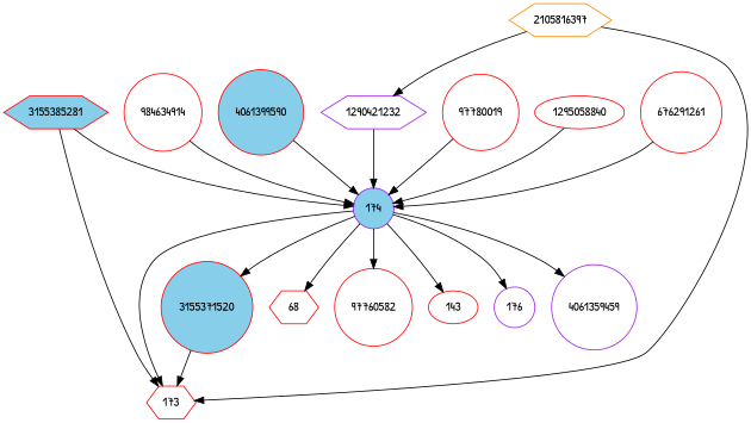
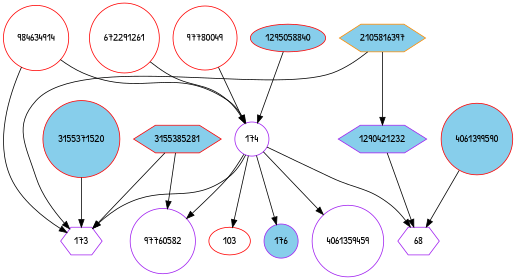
  strict digraph {
    fontname="Patrick Hand"
    node [color=red fillcolor=white fontname="Patrick Hand" shape=circle style=filled]
    edge [fontname="Patrick Hand"]
    3155385281 [fillcolor=skyblue shape=hexagon]
-   173 [shape=hexagon]
-   174 [color=purple fillcolor=skyblue]
+   173 [color=purple shape=hexagon]
+   174 [color=purple]
    3155371520 [fillcolor=skyblue]
-   68 [shape=hexagon]
-   97760582
-   143 [shape=ellipse]
-   176 [color=purple]
+   68 [color=purple shape=hexagon]
+   97760582 [color=purple]
+   143 [shape=ellipse label=103]
+   176 [color=purple fillcolor=skyblue]
    n9 [color=purple label=4061359459]
    n10 [label=984634914]
    4061399590 [fillcolor=skyblue]
-   2105816397 [color=darkorange shape=hexagon]
-   1290421232 [color=purple shape=hexagon]
-   97780019
-   1295058840 [shape=ellipse]
-   676291261
+   2105816397 [color=darkorange fillcolor=skyblue shape=hexagon]
+   1290421232 [color=purple fillcolor=skyblue shape=hexagon]
+   97780019 [label=97780049]
+   1295058840 [fillcolor=skyblue shape=ellipse]
+   676291261 [label=672291261]
    3155385281 -> 173
-   3155385281 -> 174
+   3155385281 -> 97760582
    174 -> 173
-   174 -> 3155371520
    174 -> 68
    174 -> 97760582
    174 -> 143
    174 -> 176
    174 -> n9
    3155371520 -> 173
+   n10 -> 173
    n10 -> 174
-   4061399590 -> 174
+   4061399590 -> 68
    2105816397 -> 173
    2105816397 -> 1290421232
-   1290421232 -> 174
+   1290421232 -> 68
    97780019 -> 174
    1295058840 -> 174
    676291261 -> 174
  }
